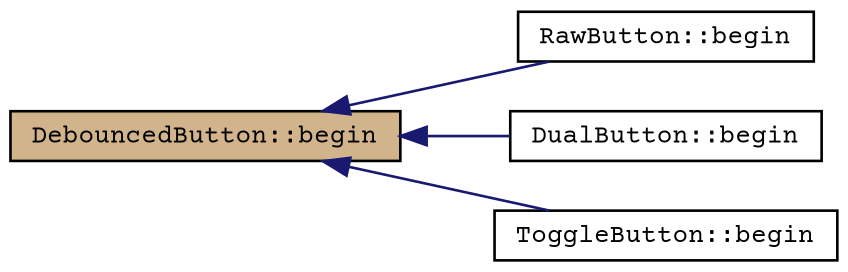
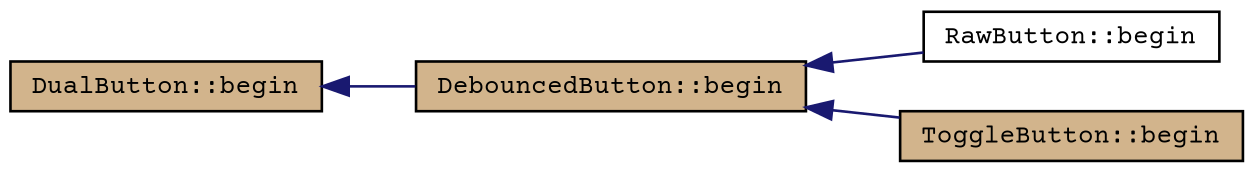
  digraph {
    fontname="Courier Prime"
    rankdir=LR
    node [color=black fillcolor=white fontname="Courier Prime" fontsize=10 shape=record style=filled]
    edge [color=midnightblue dir=back fontname="Courier Prime" fontsize=10 labelfontname=Helvetica labelfontsize=10 style=solid]
    n1 [fontcolor=black height=0.2 label="RawButton::begin" width=0.4]
    n2 [fillcolor=tan height=0.2 label="DebouncedButton::begin" width=0.4]
-   n3 [height=0.2 label="DualButton::begin" width=0.4]
-   n4 [height=0.2 label="ToggleButton::begin" width=0.4]
+   n3 [fillcolor=tan height=0.2 label="DualButton::begin" width=0.4]
+   n4 [fillcolor=tan height=0.2 label="ToggleButton::begin" width=0.4]
    n2 -> n1
-   n2 -> n3
+   n3 -> n2
    n2 -> n4
  }
